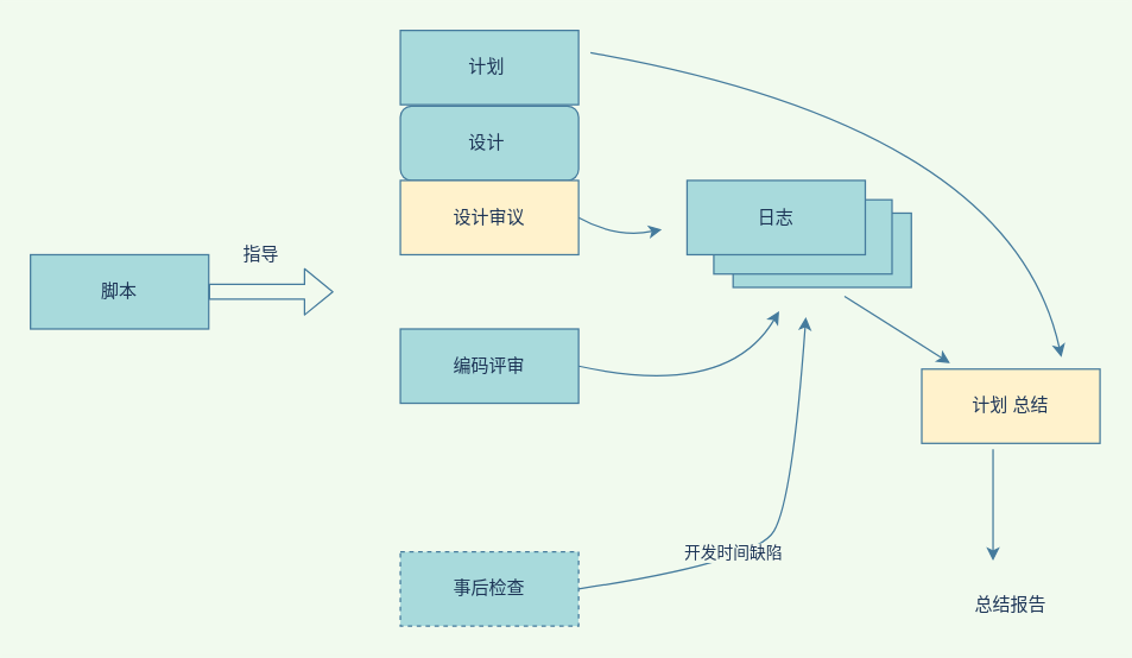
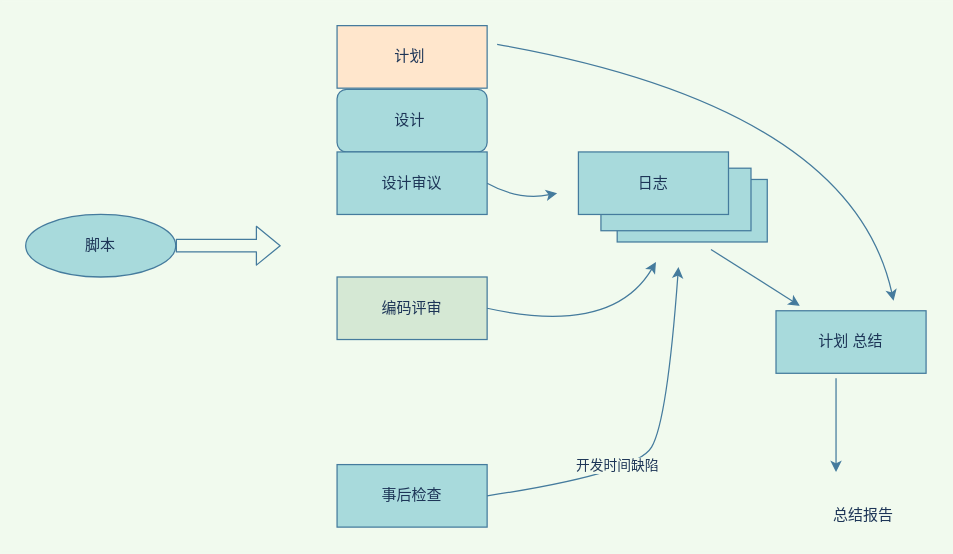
  <mxCell id="0" />
  <mxCell id="1" parent="0" />
- <mxCell id="2" value="计划&amp;nbsp;" style="rounded=0;whiteSpace=wrap;html=1;fillColor=#A8DADC;strokeColor=#457B9D;fontColor=#1D3557;" parent="1" vertex="1"><mxGeometry x="269" y="20" width="120" height="50" as="geometry" /></mxCell>
+ <mxCell id="2" value="计划&amp;nbsp;" style="rounded=0;whiteSpace=wrap;html=1;fillColor=#ffe6cc;strokeColor=#457B9D;fontColor=#1D3557;" parent="1" vertex="1"><mxGeometry x="269" y="20" width="120" height="50" as="geometry" /></mxCell>
  <mxCell id="3" value="&lt;span&gt;设计&amp;nbsp;&lt;/span&gt;" style="whiteSpace=wrap;html=1;fillColor=#A8DADC;strokeColor=#457B9D;fontColor=#1D3557;rounded=1;" parent="1" vertex="1"><mxGeometry x="269" y="71" width="120" height="50" as="geometry" /></mxCell>
- <mxCell id="4" value="&lt;span&gt;设计审议&lt;/span&gt;" style="rounded=0;whiteSpace=wrap;html=1;fillColor=#fff2cc;strokeColor=#457B9D;fontColor=#1D3557;" parent="1" vertex="1"><mxGeometry x="269" y="121" width="120" height="50" as="geometry" /></mxCell>
- <mxCell id="5" value="编码评审" style="rounded=0;whiteSpace=wrap;html=1;fillColor=#A8DADC;strokeColor=#457B9D;fontColor=#1D3557;" parent="1" vertex="1"><mxGeometry x="269" y="221" width="120" height="50" as="geometry" /></mxCell>
- <mxCell id="6" value="事后检查" style="rounded=0;whiteSpace=wrap;html=1;fillColor=#A8DADC;strokeColor=#457B9D;fontColor=#1D3557;dashed=1;" parent="1" vertex="1"><mxGeometry x="269" y="371" width="120" height="50" as="geometry" /></mxCell>
- <mxCell id="7" value="脚本" style="rounded=0;whiteSpace=wrap;html=1;fillColor=#A8DADC;strokeColor=#457B9D;fontColor=#1D3557;" parent="1" vertex="1"><mxGeometry x="20" y="171" width="120" height="50" as="geometry" /></mxCell>
+ <mxCell id="4" value="&lt;span&gt;设计审议&lt;/span&gt;" style="rounded=0;whiteSpace=wrap;html=1;fillColor=#A8DADC;strokeColor=#457B9D;fontColor=#1D3557;" parent="1" vertex="1"><mxGeometry x="269" y="121" width="120" height="50" as="geometry" /></mxCell>
+ <mxCell id="5" value="编码评审" style="rounded=0;whiteSpace=wrap;html=1;fillColor=#d5e8d4;strokeColor=#457B9D;fontColor=#1D3557;" parent="1" vertex="1"><mxGeometry x="269" y="221" width="120" height="50" as="geometry" /></mxCell>
+ <mxCell id="6" value="事后检查" style="rounded=0;whiteSpace=wrap;html=1;fillColor=#A8DADC;strokeColor=#457B9D;fontColor=#1D3557;" parent="1" vertex="1"><mxGeometry x="269" y="371" width="120" height="50" as="geometry" /></mxCell>
+ <mxCell id="7" value="脚本" style="ellipse;whiteSpace=wrap;html=1;fillColor=#A8DADC;strokeColor=#457B9D;fontColor=#1D3557;" parent="1" vertex="1"><mxGeometry x="20" y="171" width="120" height="50" as="geometry" /></mxCell>
  <mxCell id="8" value="" style="shape=flexArrow;endArrow=classic;html=1;exitX=1;exitY=0.5;exitDx=0;exitDy=0;strokeColor=#457B9D;fontColor=#1D3557;labelBackgroundColor=#F1FAEE;" parent="1" source="7" edge="1"><mxGeometry width="50" height="50" relative="1" as="geometry"><mxPoint x="154" y="218" as="sourcePoint" /><mxPoint x="224" y="196" as="targetPoint" /></mxGeometry></mxCell>
- <mxCell id="9" value="指导" style="text;html=1;align=center;verticalAlign=middle;resizable=0;points=[];autosize=1;strokeColor=none;fontColor=#1D3557;" parent="1" vertex="1"><mxGeometry x="158" y="162" width="34" height="17" as="geometry" /></mxCell>
  <mxCell id="10" value="日志" style="rounded=0;whiteSpace=wrap;html=1;fillColor=#A8DADC;strokeColor=#457B9D;fontColor=#1D3557;" parent="1" vertex="1"><mxGeometry x="493" y="143" width="120" height="50" as="geometry" /></mxCell>
  <mxCell id="11" value="日志" style="rounded=0;whiteSpace=wrap;html=1;fillColor=#A8DADC;strokeColor=#457B9D;fontColor=#1D3557;" parent="1" vertex="1"><mxGeometry x="480" y="134" width="120" height="50" as="geometry" /></mxCell>
  <mxCell id="12" value="日志" style="rounded=0;whiteSpace=wrap;html=1;fillColor=#A8DADC;strokeColor=#457B9D;fontColor=#1D3557;" parent="1" vertex="1"><mxGeometry x="462" y="121" width="120" height="50" as="geometry" /></mxCell>
  <mxCell id="13" value="" style="curved=1;endArrow=classic;html=1;strokeColor=#457B9D;fontColor=#1D3557;labelBackgroundColor=#F1FAEE;" parent="1" edge="1"><mxGeometry width="50" height="50" relative="1" as="geometry"><mxPoint x="397" y="35" as="sourcePoint" /><mxPoint x="714" y="240" as="targetPoint" /><Array as="points"><mxPoint x="680" y="85" /></Array></mxGeometry></mxCell>
  <mxCell id="14" value="" style="curved=1;endArrow=classic;html=1;exitX=1;exitY=0.5;exitDx=0;exitDy=0;strokeColor=#457B9D;fontColor=#1D3557;labelBackgroundColor=#F1FAEE;" parent="1" source="4" edge="1"><mxGeometry width="50" height="50" relative="1" as="geometry"><mxPoint x="407" y="45" as="sourcePoint" /><mxPoint x="445" y="154" as="targetPoint" /><Array as="points"><mxPoint x="414" y="160" /></Array></mxGeometry></mxCell>
  <mxCell id="15" value="" style="curved=1;endArrow=classic;html=1;exitX=1;exitY=0.5;exitDx=0;exitDy=0;strokeColor=#457B9D;fontColor=#1D3557;labelBackgroundColor=#F1FAEE;" parent="1" source="5" edge="1"><mxGeometry width="50" height="50" relative="1" as="geometry"><mxPoint x="511" y="326" as="sourcePoint" /><mxPoint x="524" y="209" as="targetPoint" /><Array as="points"><mxPoint x="489" y="268" /></Array></mxGeometry></mxCell>
  <mxCell id="16" value="" style="curved=1;endArrow=classic;html=1;exitX=1;exitY=0.5;exitDx=0;exitDy=0;strokeColor=#457B9D;fontColor=#1D3557;labelBackgroundColor=#F1FAEE;" parent="1" source="6" edge="1"><mxGeometry width="50" height="50" relative="1" as="geometry"><mxPoint x="458" y="378" as="sourcePoint" /><mxPoint x="542" y="213" as="targetPoint" /><Array as="points"><mxPoint x="508" y="378" /><mxPoint x="533" y="336" /></Array></mxGeometry></mxCell>
  <mxCell id="17" value="开发时间缺陷" style="edgeLabel;html=1;align=center;verticalAlign=middle;resizable=0;points=[];fontColor=#1D3557;labelBackgroundColor=#F1FAEE;" parent="16" vertex="1" connectable="0"><mxGeometry x="-0.274" y="9" relative="1" as="geometry"><mxPoint as="offset" /></mxGeometry></mxCell>
- <mxCell id="18" value="计划&amp;nbsp;总结" style="rounded=0;whiteSpace=wrap;html=1;fillColor=#fff2cc;strokeColor=#457B9D;fontColor=#1D3557;" parent="1" vertex="1"><mxGeometry x="620" y="248" width="120" height="50" as="geometry" /></mxCell>
+ <mxCell id="18" value="计划&amp;nbsp;总结" style="rounded=0;whiteSpace=wrap;html=1;fillColor=#A8DADC;strokeColor=#457B9D;fontColor=#1D3557;" parent="1" vertex="1"><mxGeometry x="620" y="248" width="120" height="50" as="geometry" /></mxCell>
  <mxCell id="19" value="" style="curved=1;endArrow=classic;html=1;strokeColor=#457B9D;fontColor=#1D3557;labelBackgroundColor=#F1FAEE;" parent="1" edge="1"><mxGeometry width="50" height="50" relative="1" as="geometry"><mxPoint x="568" y="199" as="sourcePoint" /><mxPoint x="639" y="244" as="targetPoint" /><Array as="points" /></mxGeometry></mxCell>
  <mxCell id="20" value="" style="endArrow=classic;html=1;strokeColor=#457B9D;fontColor=#1D3557;labelBackgroundColor=#F1FAEE;" parent="1" edge="1"><mxGeometry width="50" height="50" relative="1" as="geometry"><mxPoint x="668" y="302" as="sourcePoint" /><mxPoint x="668" y="377" as="targetPoint" /></mxGeometry></mxCell>
- <mxCell id="21" value="总结报告" style="text;html=1;strokeColor=none;fillColor=none;align=center;verticalAlign=middle;whiteSpace=wrap;rounded=0;fontColor=#1D3557;" parent="1" vertex="1"><mxGeometry x="643" y="397" width="74" height="20" as="geometry" /></mxCell>
+ <mxCell id="21" value="总结报告" style="text;html=1;strokeColor=none;fillColor=none;align=center;verticalAlign=middle;whiteSpace=wrap;rounded=0;fontColor=#1D3557;" parent="1" vertex="1"><mxGeometry x="653" y="402" width="74" height="20" as="geometry" /></mxCell>
